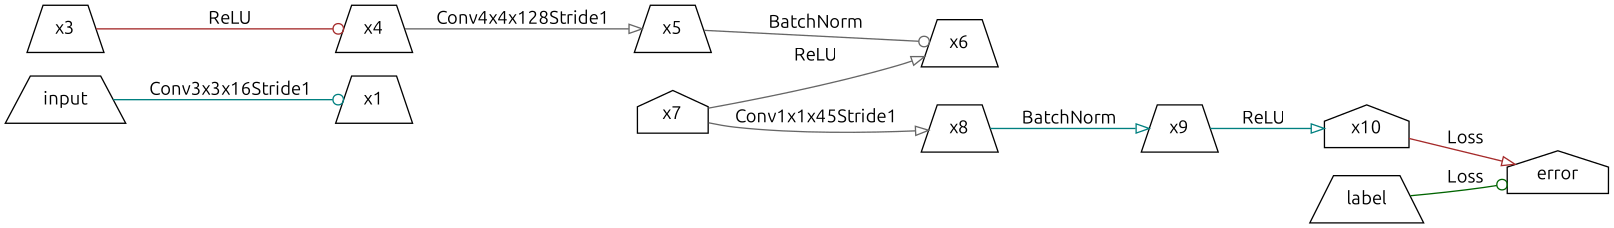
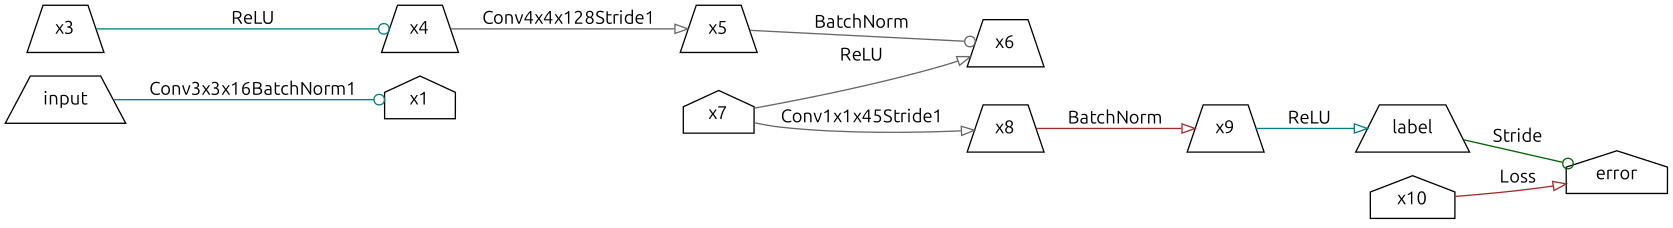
  digraph {
    fontname=Ubuntu
    rankdir=LR
    node [fontname=Ubuntu shape=trapezium]
    edge [arrowhead=onormal color=gray40 fontname=Ubuntu]
    input
-   x1
+   x1 [shape=house]
    x3
    x4
    x5
    x6
    x7 [shape=house]
    x8
    x9
    x10 [shape=house]
    error [shape=house]
    label
-   input -> x1 [arrowhead=odot color=teal label=Conv3x3x16Stride1]
-   x3 -> x4 [arrowhead=odot color=brown label=ReLU]
+   input -> x1 [arrowhead=odot color=teal label=Conv3x3x16BatchNorm1]
+   x3 -> x4 [arrowhead=odot color=teal label=ReLU]
    x4 -> x5 [label=Conv4x4x128Stride1]
    x5 -> x6 [arrowhead=odot label=BatchNorm]
    x7 -> x6 [label=ReLU]
    x7 -> x8 [label=Conv1x1x45Stride1]
-   x8 -> x9 [color=teal label=BatchNorm]
-   x9 -> x10 [color=teal label=ReLU]
+   x8 -> x9 [color=brown label=BatchNorm]
+   x9 -> label [color=teal label=ReLU]
    x10 -> error [color=brown label=Loss]
-   label -> error [arrowhead=odot color=darkgreen label=Loss]
+   label -> error [arrowhead=odot color=darkgreen label=Stride]
  }
